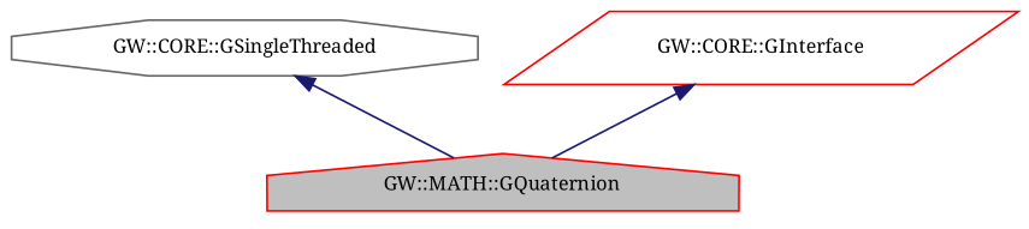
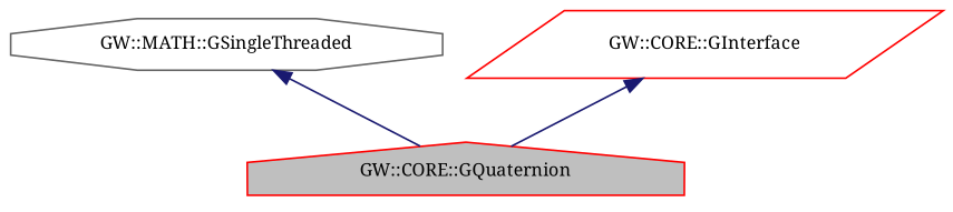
  digraph {
    fontname="Noto Serif"
    node [color=red fillcolor=white fontname="Noto Serif" fontsize=10 style=filled]
    edge [color=midnightblue dir=back fontname="Noto Serif" fontsize=10 labelfontname=Helvetica labelfontsize=10 style=solid]
-   n1 [fillcolor=grey75 fontcolor=black height=0.2 label="GW::MATH::GQuaternion" shape=house width=0.4]
-   n2 [color=gray40 height=0.2 label="GW::CORE::GSingleThreaded" shape=octagon width=0.4]
+   n1 [fillcolor=grey75 fontcolor=black height=0.2 label="GW::CORE::GQuaternion" shape=house width=0.4]
+   n2 [color=gray40 height=0.2 label="GW::MATH::GSingleThreaded" shape=octagon width=0.4]
    n3 [height=0.2 label="GW::CORE::GInterface" shape=parallelogram width=0.4]
    n2 -> n1
    n3 -> n1
  }
